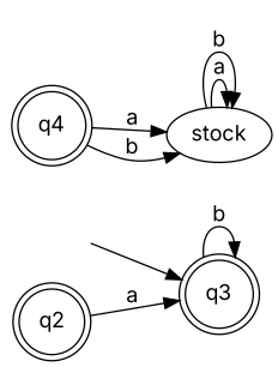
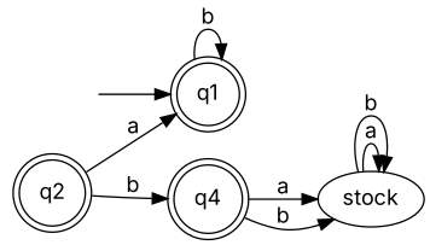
  digraph {
    fontname=Inter
    rankdir=LR
    node [fontname=Inter shape=doublecircle]
    edge [fontname=Inter]
    start [style=invis shape=""]
-   q3
+   q3 [label=q1]
    q2
    q4
    stock [shape=""]
    start -> q3
    q3 -> q3 [label=b]
    q2 -> q3 [label=a]
+   q2 -> q4 [label=b]
    q4 -> stock [label=a]
    q4 -> stock [label=b]
    stock -> stock [label=a]
    stock -> stock [label=b]
  }
